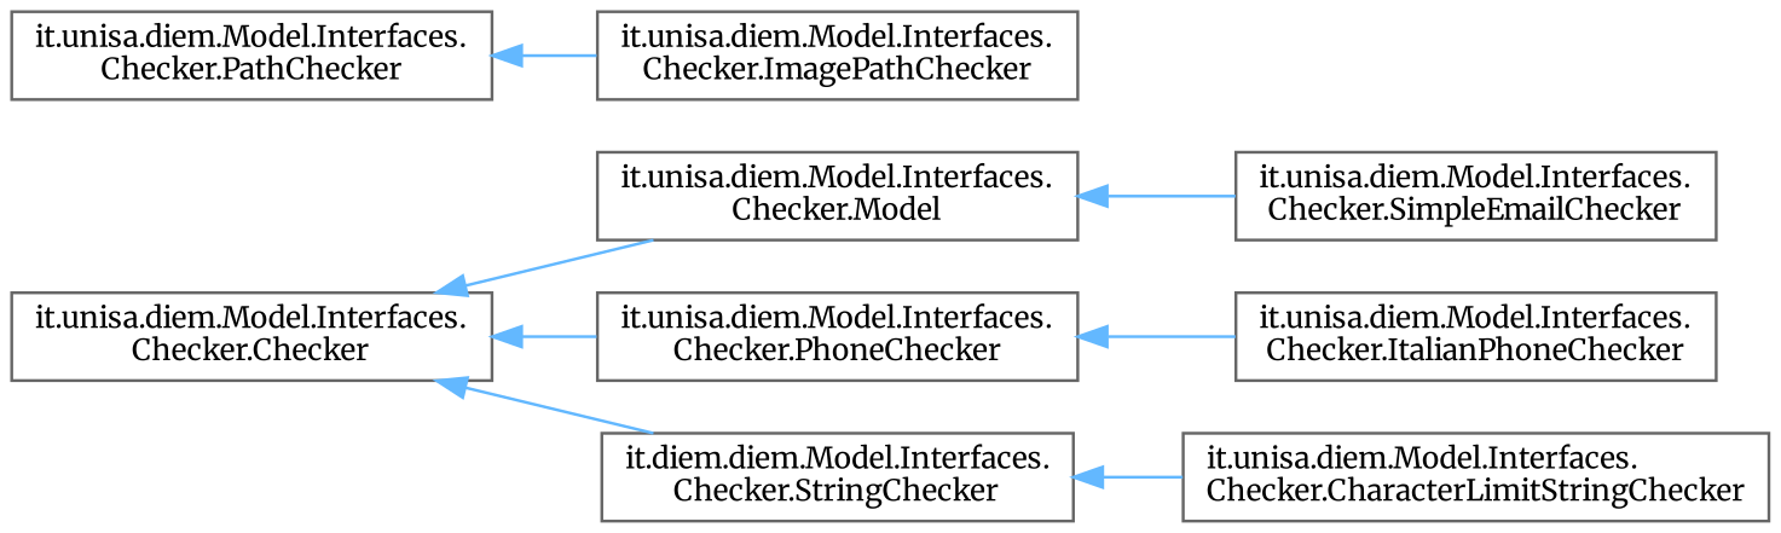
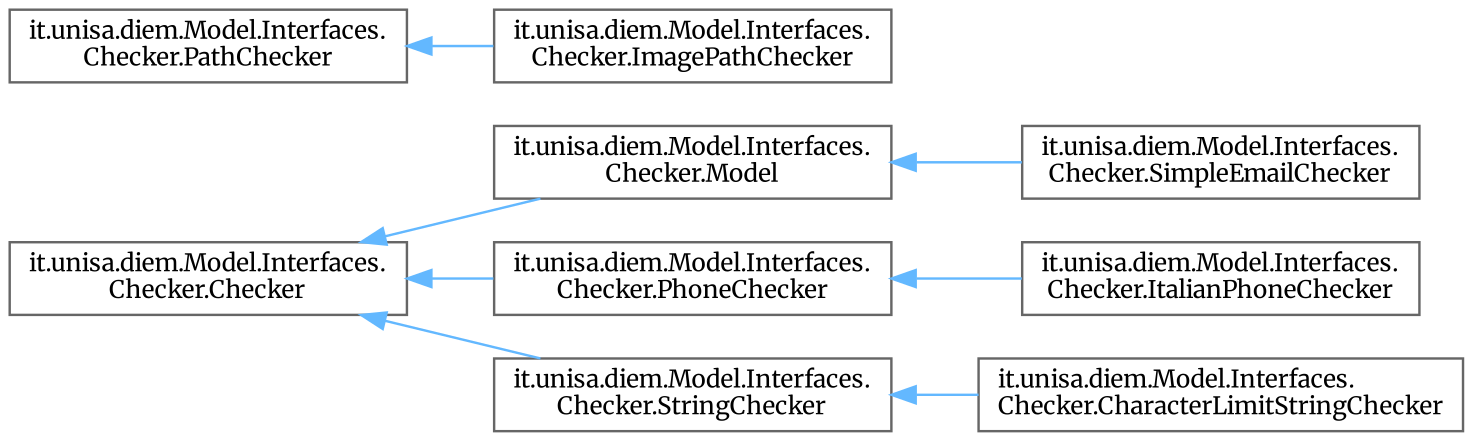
  digraph {
    fontname=Merriweather
    rankdir=LR
    node [color=grey40 fillcolor=white fontname=Merriweather fontsize=10 shape=box style=filled]
    edge [color=steelblue1 dir=back fontname=Merriweather fontsize=10 labelfontname=Helvetica labelfontsize=10 style=solid]
    n1 [height=0.2 label="it.unisa.diem.Model.Interfaces.\lChecker.Checker" width=0.4]
    n2 [height=0.2 label="it.unisa.diem.Model.Interfaces.\lChecker.Model" width=0.4]
    n3 [height=0.2 label="it.unisa.diem.Model.Interfaces.\lChecker.PhoneChecker" width=0.4]
-   n4 [height=0.2 label="it.diem.diem.Model.Interfaces.\lChecker.StringChecker" width=0.4]
+   n4 [height=0.2 label="it.unisa.diem.Model.Interfaces.\lChecker.StringChecker" width=0.4]
    n5 [height=0.2 label="it.unisa.diem.Model.Interfaces.\lChecker.SimpleEmailChecker" width=0.4]
    n6 [height=0.2 label="it.unisa.diem.Model.Interfaces.\lChecker.PathChecker" width=0.4]
    n7 [height=0.2 label="it.unisa.diem.Model.Interfaces.\lChecker.ImagePathChecker" width=0.4]
    n8 [height=0.2 label="it.unisa.diem.Model.Interfaces.\lChecker.ItalianPhoneChecker" width=0.4]
    n9 [height=0.2 label="it.unisa.diem.Model.Interfaces.\lChecker.CharacterLimitStringChecker" width=0.4]
    n1 -> n2
    n1 -> n3
    n1 -> n4
    n2 -> n5
    n3 -> n8
    n4 -> n9
    n6 -> n7
  }
